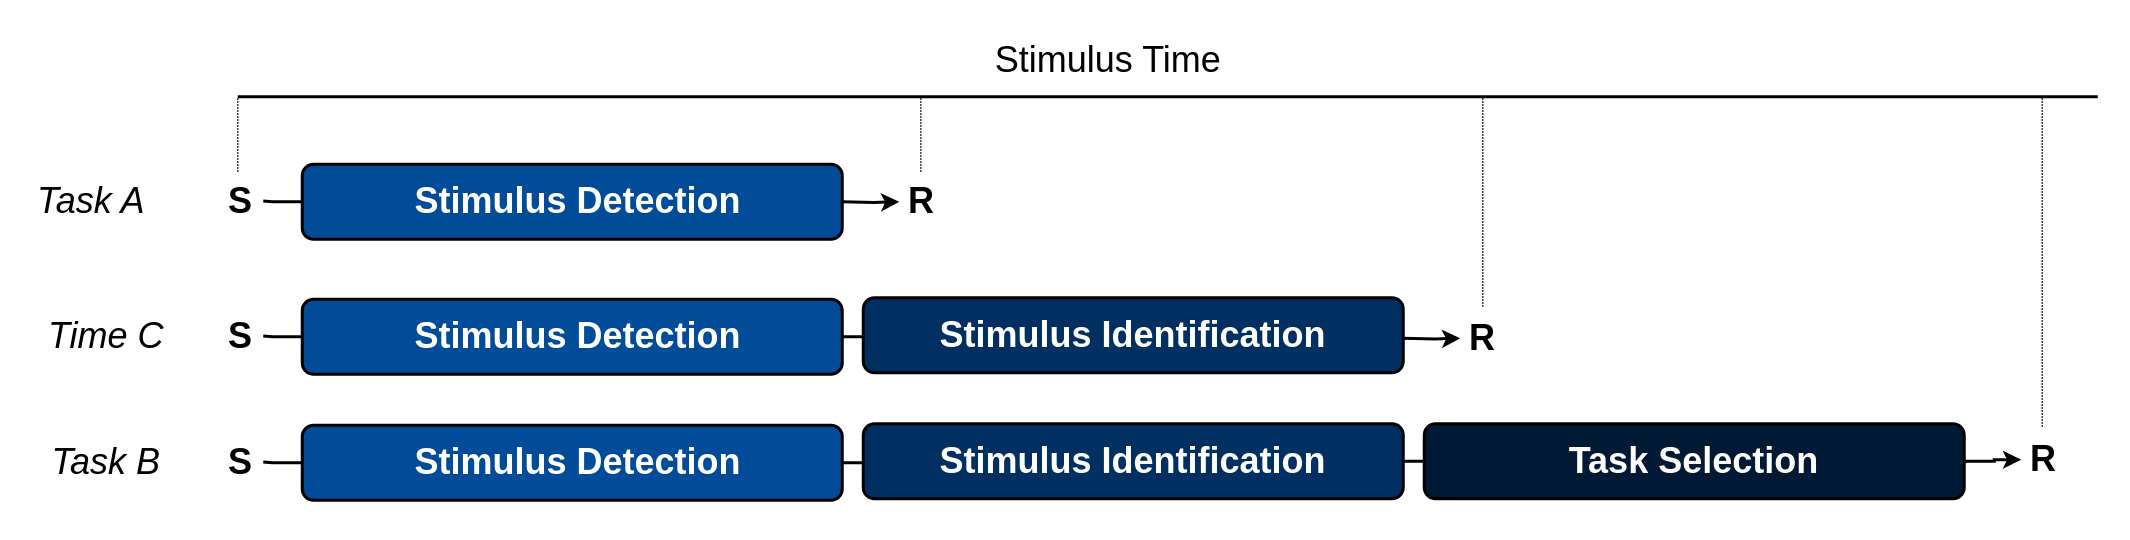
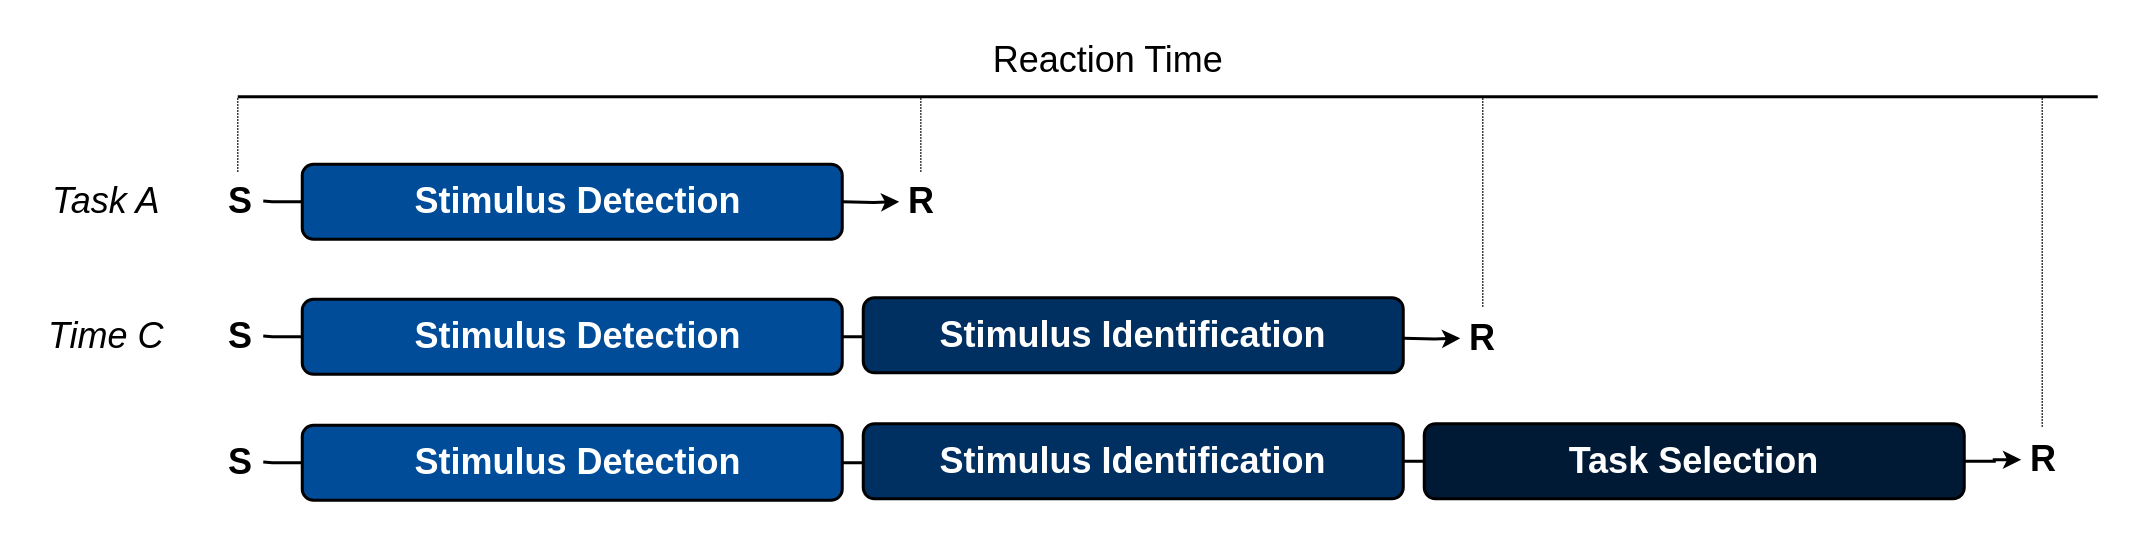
  <mxCell id="0" />
  <mxCell id="1" parent="0" />
  <mxCell id="2" style="edgeStyle=orthogonalEdgeStyle;rounded=0;orthogonalLoop=1;jettySize=auto;html=1;strokeColor=default;strokeWidth=2;endArrow=none;endFill=0;startArrow=none;startFill=0;" parent="1" source="3" target="5" edge="1"><mxGeometry relative="1" as="geometry" /></mxCell>
  <mxCell id="3" value="" style="whiteSpace=wrap;html=1;rounded=1;shadow=0;strokeWidth=2;fontSize=20;align=center;fillColor=#004C99;strokeColor=default;" parent="1" vertex="1"><mxGeometry x="201" y="109" width="360" height="50" as="geometry" /></mxCell>
  <mxCell id="4" value="Stimulus Detection" style="text;html=1;strokeColor=none;fillColor=none;align=center;verticalAlign=middle;whiteSpace=wrap;rounded=0;shadow=0;fontSize=24;fontColor=#FFFFFF;fontStyle=1" parent="1" vertex="1"><mxGeometry x="245" y="104" width="280" height="60" as="geometry" /></mxCell>
  <mxCell id="5" value="&lt;font style=&quot;font-size: 24px;&quot;&gt;S&lt;/font&gt;" style="whiteSpace=wrap;html=1;rounded=1;shadow=0;strokeWidth=8;fontSize=24;align=center;fillColor=none;strokeColor=none;fontStyle=1" parent="1" vertex="1"><mxGeometry x="145" y="121" width="30" height="25" as="geometry" /></mxCell>
  <mxCell id="6" style="edgeStyle=orthogonalEdgeStyle;rounded=0;orthogonalLoop=1;jettySize=auto;html=1;exitX=1;exitY=0.5;exitDx=0;exitDy=0;strokeColor=default;strokeWidth=2;fontSize=24;fontColor=#FFFFFF;" parent="1" target="7" edge="1"><mxGeometry relative="1" as="geometry"><mxPoint x="561" y="134" as="sourcePoint" /></mxGeometry></mxCell>
  <mxCell id="7" value="&lt;font style=&quot;font-size: 24px;&quot;&gt;&lt;b&gt;R&lt;/b&gt;&lt;/font&gt;" style="whiteSpace=wrap;html=1;rounded=1;shadow=0;strokeWidth=8;fontSize=20;align=center;fillColor=none;strokeColor=none;fontColor=#000000;" parent="1" vertex="1"><mxGeometry x="599" y="121" width="30" height="26" as="geometry" /></mxCell>
  <mxCell id="8" value="" style="edgeStyle=none;orthogonalLoop=1;jettySize=auto;html=1;rounded=0;strokeColor=default;strokeWidth=2;fontSize=24;fontColor=#000000;startArrow=none;startFill=0;endArrow=none;endFill=0;" parent="1" edge="1"><mxGeometry width="80" relative="1" as="geometry"><mxPoint x="158" y="64" as="sourcePoint" /><mxPoint x="1398" y="64" as="targetPoint" /><Array as="points" /></mxGeometry></mxCell>
  <mxCell id="9" value="" style="edgeStyle=none;orthogonalLoop=1;jettySize=auto;html=1;rounded=0;strokeColor=default;strokeWidth=1;fontSize=24;fontColor=#000000;startArrow=none;startFill=0;endArrow=none;endFill=0;dashed=1;dashPattern=1 1;" parent="1" edge="1"><mxGeometry width="80" relative="1" as="geometry"><mxPoint x="158" y="114" as="sourcePoint" /><mxPoint x="158" y="64" as="targetPoint" /><Array as="points" /></mxGeometry></mxCell>
  <mxCell id="10" value="" style="edgeStyle=none;orthogonalLoop=1;jettySize=auto;html=1;rounded=0;strokeColor=default;strokeWidth=1;fontSize=24;fontColor=#000000;startArrow=none;startFill=0;endArrow=none;endFill=0;dashed=1;dashPattern=1 1;" parent="1" edge="1"><mxGeometry width="80" relative="1" as="geometry"><mxPoint x="1361" y="284" as="sourcePoint" /><mxPoint x="1361" y="64" as="targetPoint" /><Array as="points" /></mxGeometry></mxCell>
- <mxCell id="11" value="&lt;font style=&quot;font-size: 24px;&quot;&gt;Stimulus Time&lt;/font&gt;" style="text;html=1;resizable=0;autosize=1;align=center;verticalAlign=middle;points=[];fillColor=none;strokeColor=none;rounded=0;" parent="1" vertex="1"><mxGeometry x="648" y="20" width="180" height="40" as="geometry" /></mxCell>
- <mxCell id="12" value="&lt;i style=&quot;&quot;&gt;Task A&lt;/i&gt;" style="text;html=1;resizable=0;autosize=1;align=center;verticalAlign=middle;points=[];fillColor=none;strokeColor=none;rounded=0;fontSize=24;" parent="1" vertex="1"><mxGeometry x="10" y="114" width="100" height="40" as="geometry" /></mxCell>
+ <mxCell id="11" value="&lt;font style=&quot;font-size: 24px;&quot;&gt;Reaction Time&lt;/font&gt;" style="text;html=1;resizable=0;autosize=1;align=center;verticalAlign=middle;points=[];fillColor=none;strokeColor=none;rounded=0;" parent="1" vertex="1"><mxGeometry x="648" y="20" width="180" height="40" as="geometry" /></mxCell>
+ <mxCell id="12" value="&lt;i style=&quot;&quot;&gt;Task A&lt;/i&gt;" style="text;html=1;resizable=0;autosize=1;align=center;verticalAlign=middle;points=[];fillColor=none;strokeColor=none;rounded=0;fontSize=24;" parent="1" vertex="1"><mxGeometry x="20" y="114" width="100" height="40" as="geometry" /></mxCell>
  <mxCell id="13" style="edgeStyle=orthogonalEdgeStyle;rounded=0;orthogonalLoop=1;jettySize=auto;html=1;strokeColor=default;strokeWidth=2;endArrow=none;endFill=0;startArrow=none;startFill=0;" parent="1" source="15" target="17" edge="1"><mxGeometry relative="1" as="geometry" /></mxCell>
  <mxCell id="14" style="edgeStyle=orthogonalEdgeStyle;rounded=0;orthogonalLoop=1;jettySize=auto;html=1;exitX=1;exitY=0.5;exitDx=0;exitDy=0;strokeColor=default;strokeWidth=2;fontSize=24;endArrow=none;endFill=0;" parent="1" source="15" target="18" edge="1"><mxGeometry relative="1" as="geometry" /></mxCell>
  <mxCell id="15" value="" style="whiteSpace=wrap;html=1;rounded=1;shadow=0;strokeWidth=2;fontSize=20;align=center;fillColor=#004C99;strokeColor=default;" parent="1" vertex="1"><mxGeometry x="201" y="199" width="360" height="50" as="geometry" /></mxCell>
  <mxCell id="16" value="Stimulus Detection" style="text;html=1;strokeColor=none;fillColor=none;align=center;verticalAlign=middle;whiteSpace=wrap;rounded=0;shadow=0;fontSize=24;fontColor=#FFFFFF;fontStyle=1" parent="1" vertex="1"><mxGeometry x="245" y="194" width="280" height="60" as="geometry" /></mxCell>
  <mxCell id="17" value="&lt;font style=&quot;font-size: 24px;&quot;&gt;S&lt;/font&gt;" style="whiteSpace=wrap;html=1;rounded=1;shadow=0;strokeWidth=8;fontSize=24;align=center;fillColor=none;strokeColor=none;fontStyle=1" parent="1" vertex="1"><mxGeometry x="145" y="211" width="30" height="25" as="geometry" /></mxCell>
  <mxCell id="18" value="&lt;font style=&quot;font-size: 24px;&quot; color=&quot;#ffffff&quot;&gt;&lt;b&gt;Stimulus Identification&lt;/b&gt;&lt;/font&gt;" style="whiteSpace=wrap;html=1;rounded=1;shadow=0;strokeWidth=2;fontSize=20;align=center;fillColor=#003061;strokeColor=default;" parent="1" vertex="1"><mxGeometry x="575" y="198" width="360" height="50" as="geometry" /></mxCell>
  <mxCell id="19" style="edgeStyle=orthogonalEdgeStyle;rounded=0;orthogonalLoop=1;jettySize=auto;html=1;exitX=1;exitY=0.5;exitDx=0;exitDy=0;strokeColor=default;strokeWidth=2;fontSize=24;fontColor=#FFFFFF;" parent="1" target="20" edge="1"><mxGeometry relative="1" as="geometry"><mxPoint x="935" y="225" as="sourcePoint" /></mxGeometry></mxCell>
  <mxCell id="20" value="&lt;font style=&quot;font-size: 24px;&quot;&gt;&lt;b&gt;R&lt;/b&gt;&lt;/font&gt;" style="whiteSpace=wrap;html=1;rounded=1;shadow=0;strokeWidth=8;fontSize=20;align=center;fillColor=none;strokeColor=none;fontColor=#000000;" parent="1" vertex="1"><mxGeometry x="973" y="212" width="30" height="26" as="geometry" /></mxCell>
  <mxCell id="21" value="&lt;i style=&quot;&quot;&gt;Time C&lt;/i&gt;" style="text;html=1;resizable=0;autosize=1;align=center;verticalAlign=middle;points=[];fillColor=none;strokeColor=none;rounded=0;fontSize=24;" parent="1" vertex="1"><mxGeometry x="20" y="204" width="100" height="40" as="geometry" /></mxCell>
  <mxCell id="22" style="edgeStyle=orthogonalEdgeStyle;rounded=0;orthogonalLoop=1;jettySize=auto;html=1;strokeColor=default;strokeWidth=2;endArrow=none;endFill=0;startArrow=none;startFill=0;" parent="1" source="24" target="26" edge="1"><mxGeometry relative="1" as="geometry" /></mxCell>
  <mxCell id="23" style="edgeStyle=orthogonalEdgeStyle;rounded=0;orthogonalLoop=1;jettySize=auto;html=1;exitX=1;exitY=0.5;exitDx=0;exitDy=0;strokeColor=default;strokeWidth=2;fontSize=24;endArrow=none;endFill=0;" parent="1" source="24" target="28" edge="1"><mxGeometry relative="1" as="geometry" /></mxCell>
  <mxCell id="24" value="" style="whiteSpace=wrap;html=1;rounded=1;shadow=0;strokeWidth=2;fontSize=20;align=center;fillColor=#004C99;strokeColor=default;" parent="1" vertex="1"><mxGeometry x="201" y="283" width="360" height="50" as="geometry" /></mxCell>
  <mxCell id="25" value="Stimulus Detection" style="text;html=1;strokeColor=none;fillColor=none;align=center;verticalAlign=middle;whiteSpace=wrap;rounded=0;shadow=0;fontSize=24;fontColor=#FFFFFF;fontStyle=1" parent="1" vertex="1"><mxGeometry x="245" y="278" width="280" height="60" as="geometry" /></mxCell>
  <mxCell id="26" value="&lt;font style=&quot;font-size: 24px;&quot;&gt;S&lt;/font&gt;" style="whiteSpace=wrap;html=1;rounded=1;shadow=0;strokeWidth=8;fontSize=24;align=center;fillColor=none;strokeColor=none;fontStyle=1" parent="1" vertex="1"><mxGeometry x="145" y="295" width="30" height="25" as="geometry" /></mxCell>
  <mxCell id="27" style="edgeStyle=orthogonalEdgeStyle;rounded=0;orthogonalLoop=1;jettySize=auto;html=1;exitX=1;exitY=0.5;exitDx=0;exitDy=0;strokeColor=default;strokeWidth=2;fontSize=24;fontColor=#FFFFFF;endArrow=none;endFill=0;" parent="1" source="28" target="30" edge="1"><mxGeometry relative="1" as="geometry" /></mxCell>
  <mxCell id="28" value="&lt;font style=&quot;font-size: 24px;&quot; color=&quot;#ffffff&quot;&gt;&lt;b&gt;Stimulus Identification&lt;/b&gt;&lt;/font&gt;" style="whiteSpace=wrap;html=1;rounded=1;shadow=0;strokeWidth=2;fontSize=20;align=center;fillColor=#003061;strokeColor=default;" parent="1" vertex="1"><mxGeometry x="575" y="282" width="360" height="50" as="geometry" /></mxCell>
  <mxCell id="29" style="edgeStyle=orthogonalEdgeStyle;rounded=0;orthogonalLoop=1;jettySize=auto;html=1;exitX=1;exitY=0.5;exitDx=0;exitDy=0;strokeColor=default;strokeWidth=2;fontSize=24;fontColor=#FFFFFF;" parent="1" source="30" target="31" edge="1"><mxGeometry relative="1" as="geometry" /></mxCell>
  <mxCell id="30" value="&lt;font style=&quot;font-size: 24px;&quot; color=&quot;#ffffff&quot;&gt;&lt;b&gt;Task Selection&lt;/b&gt;&lt;/font&gt;" style="whiteSpace=wrap;html=1;rounded=1;shadow=0;strokeWidth=2;fontSize=20;align=center;fillColor=#001A36;strokeColor=default;fontColor=#FFFFFF;" parent="1" vertex="1"><mxGeometry x="949" y="282" width="360" height="50" as="geometry" /></mxCell>
  <mxCell id="31" value="&lt;font style=&quot;font-size: 24px;&quot;&gt;&lt;b&gt;R&lt;/b&gt;&lt;/font&gt;" style="whiteSpace=wrap;html=1;rounded=1;shadow=0;strokeWidth=8;fontSize=20;align=center;fillColor=none;strokeColor=none;fontColor=#000000;" parent="1" vertex="1"><mxGeometry x="1347" y="293" width="30" height="26" as="geometry" /></mxCell>
- <mxCell id="32" value="&lt;i style=&quot;&quot;&gt;Task B&lt;br&gt;&lt;/i&gt;" style="text;html=1;resizable=0;autosize=1;align=center;verticalAlign=middle;points=[];fillColor=none;strokeColor=none;rounded=0;fontSize=24;" parent="1" vertex="1"><mxGeometry x="20" y="288" width="100" height="40" as="geometry" /></mxCell>
  <mxCell id="33" value="" style="edgeStyle=none;orthogonalLoop=1;jettySize=auto;html=1;rounded=0;strokeColor=default;strokeWidth=1;fontSize=24;fontColor=#000000;startArrow=none;startFill=0;endArrow=none;endFill=0;dashed=1;dashPattern=1 1;" parent="1" edge="1"><mxGeometry width="80" relative="1" as="geometry"><mxPoint x="613.38" y="114" as="sourcePoint" /><mxPoint x="613.38" y="64" as="targetPoint" /><Array as="points" /></mxGeometry></mxCell>
  <mxCell id="34" value="" style="edgeStyle=none;orthogonalLoop=1;jettySize=auto;html=1;rounded=0;strokeColor=default;strokeWidth=1;fontSize=24;fontColor=#000000;startArrow=none;startFill=0;endArrow=none;endFill=0;dashed=1;dashPattern=1 1;" parent="1" edge="1"><mxGeometry width="80" relative="1" as="geometry"><mxPoint x="988" y="204" as="sourcePoint" /><mxPoint x="988" y="64" as="targetPoint" /><Array as="points" /></mxGeometry></mxCell>
